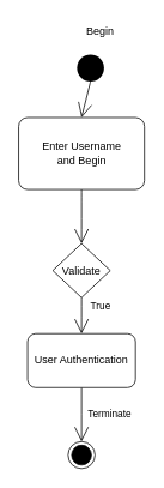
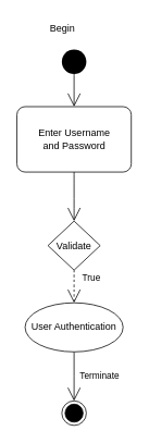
  <mxCell id="0" />
  <mxCell id="1" parent="0" />
  <mxCell id="2" style="edgeStyle=none;curved=1;rounded=0;orthogonalLoop=1;jettySize=auto;html=1;exitX=0.5;exitY=1;exitDx=0;exitDy=0;endArrow=open;startSize=14;endSize=14;sourcePerimeterSpacing=8;targetPerimeterSpacing=8;" edge="1" parent="1" source="3"><mxGeometry relative="1" as="geometry"><mxPoint x="90" y="130" as="targetPoint" /></mxGeometry></mxCell>
- <mxCell id="3" value="Be" style="ellipse;fillColor=#000000;strokeColor=none;hachureGap=4;" vertex="1" parent="1"><mxGeometry x="85" y="60" width="30" height="30" as="geometry" /></mxCell>
- <mxCell id="4" value="Begin" style="text;strokeColor=none;fillColor=none;html=1;align=center;verticalAlign=middle;whiteSpace=wrap;rounded=0;hachureGap=4;" vertex="1" parent="1"><mxGeometry x="81" y="20" width="60" height="30" as="geometry" /></mxCell>
+ <mxCell id="3" value="Be" style="ellipse;fillColor=#000000;strokeColor=none;hachureGap=4;" vertex="1" parent="1"><mxGeometry x="75" y="60" width="30" height="30" as="geometry" /></mxCell>
+ <mxCell id="4" value="Begin" style="text;strokeColor=none;fillColor=none;html=1;align=center;verticalAlign=middle;whiteSpace=wrap;rounded=0;hachureGap=4;" vertex="1" parent="1"><mxGeometry x="46" y="20" width="60" height="30" as="geometry" /></mxCell>
  <mxCell id="5" style="edgeStyle=none;curved=1;rounded=0;orthogonalLoop=1;jettySize=auto;html=1;exitX=0.5;exitY=1;exitDx=0;exitDy=0;endArrow=open;startSize=14;endSize=14;sourcePerimeterSpacing=8;targetPerimeterSpacing=8;entryX=0.5;entryY=0;entryDx=0;entryDy=0;" edge="1" parent="1" source="6"><mxGeometry relative="1" as="geometry"><mxPoint x="90" y="270" as="targetPoint" /></mxGeometry></mxCell>
- <mxCell id="6" value="Enter Username &lt;br&gt;and Begin" style="html=1;dashed=0;rounded=1;absoluteArcSize=1;arcSize=20;verticalAlign=middle;align=center;hachureGap=4;" vertex="1" parent="1"><mxGeometry x="20" y="130" width="140" height="80" as="geometry" /></mxCell>
- <mxCell id="7" value="True" style="edgeStyle=none;curved=1;rounded=0;orthogonalLoop=1;jettySize=auto;html=1;exitX=0.5;exitY=1;exitDx=0;exitDy=0;entryX=0.5;entryY=0;entryDx=0;entryDy=0;endArrow=open;startSize=14;endSize=14;sourcePerimeterSpacing=8;targetPerimeterSpacing=8;" edge="1" parent="1" source="8" target="10"><mxGeometry x="-0.5" y="21" relative="1" as="geometry"><mxPoint as="offset" /></mxGeometry></mxCell>
+ <mxCell id="6" value="Enter Username &lt;br&gt;and Password" style="html=1;dashed=0;rounded=1;absoluteArcSize=1;arcSize=20;verticalAlign=middle;align=center;hachureGap=4;" vertex="1" parent="1"><mxGeometry x="20" y="130" width="140" height="80" as="geometry" /></mxCell>
+ <mxCell id="7" value="True" style="edgeStyle=none;curved=1;rounded=0;orthogonalLoop=1;jettySize=auto;html=1;exitX=0.5;exitY=1;exitDx=0;exitDy=0;entryX=0.5;entryY=0;entryDx=0;entryDy=0;endArrow=open;startSize=14;endSize=14;sourcePerimeterSpacing=8;targetPerimeterSpacing=8;dashed=1;" edge="1" parent="1" source="8" target="10"><mxGeometry x="-0.5" y="21" relative="1" as="geometry"><mxPoint as="offset" /></mxGeometry></mxCell>
  <mxCell id="8" value="Validate" style="rhombus;hachureGap=4;" vertex="1" parent="1"><mxGeometry x="58" y="270" width="64" height="60" as="geometry" /></mxCell>
  <mxCell id="9" value="Terminate" style="edgeStyle=elbowEdgeStyle;rounded=0;orthogonalLoop=1;jettySize=auto;html=1;exitX=0.5;exitY=1;exitDx=0;exitDy=0;endArrow=open;startSize=14;endSize=14;sourcePerimeterSpacing=8;targetPerimeterSpacing=8;entryX=0.5;entryY=0;entryDx=0;entryDy=0;" edge="1" parent="1" source="10" target="11"><mxGeometry y="31" relative="1" as="geometry"><mxPoint x="90" y="452" as="targetPoint" /><mxPoint as="offset" /></mxGeometry></mxCell>
- <mxCell id="10" value="User Authentication" style="rounded=1;whiteSpace=wrap;html=1;hachureGap=4;" vertex="1" parent="1"><mxGeometry x="30" y="370" width="120" height="60" as="geometry" /></mxCell>
+ <mxCell id="10" value="User Authentication" style="ellipse;whiteSpace=wrap;html=1;hachureGap=4;" vertex="1" parent="1"><mxGeometry x="30" y="370" width="120" height="60" as="geometry" /></mxCell>
  <mxCell id="11" value="" style="ellipse;html=1;shape=endState;fillColor=#000000;strokeColor=#000000;hachureGap=4;" vertex="1" parent="1"><mxGeometry x="75" y="490" width="30" height="30" as="geometry" /></mxCell>
